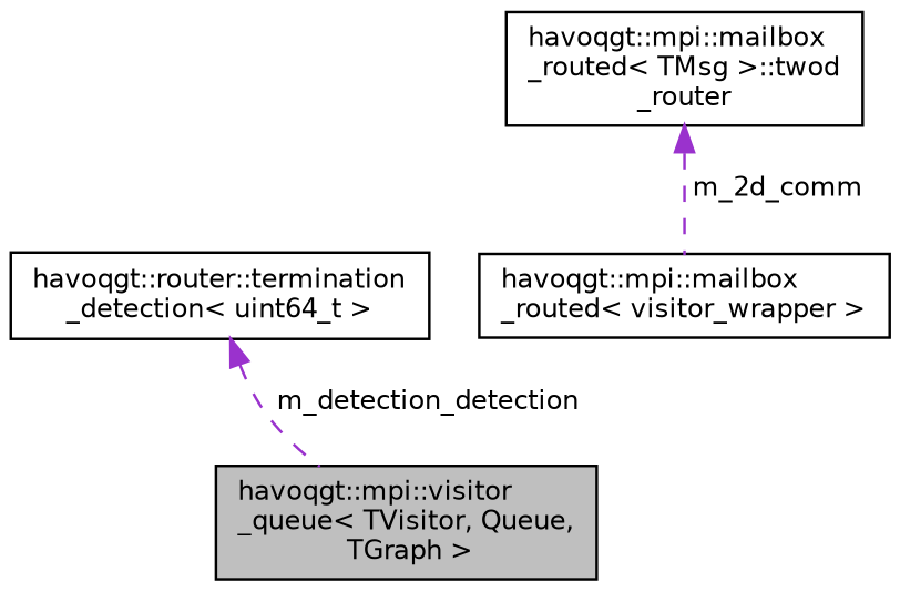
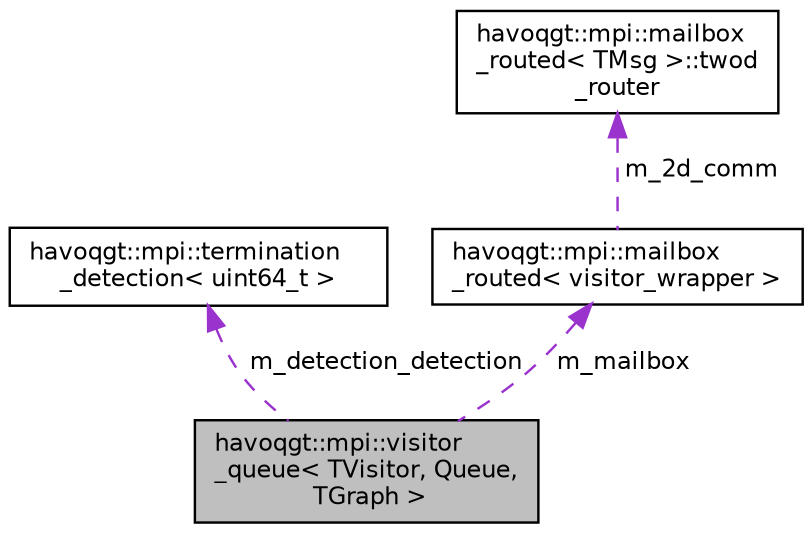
  digraph {
    rankdir=TB
    node [color=black fillcolor=white fontname=Helvetica fontsize=10 shape=record style=filled]
    edge [color=darkorchid3 dir=back fontname=Helvetica fontsize=10 labelfontname=Helvetica labelfontsize=10 style=dashed]
    n1 [fillcolor=grey75 fontcolor=black height=0.2 label="havoqgt::mpi::visitor\l_queue\< TVisitor, Queue,\l TGraph \>" width=0.4]
-   n2 [height=0.2 label="havoqgt::router::termination\l_detection\< uint64_t \>" width=0.4]
+   n2 [height=0.2 label="havoqgt::mpi::termination\l_detection\< uint64_t \>" width=0.4]
    n3 [height=0.2 label="havoqgt::mpi::mailbox\l_routed\< visitor_wrapper \>" width=0.4]
    n4 [height=0.2 label="havoqgt::mpi::mailbox\l_routed\< TMsg \>::twod\l_router" width=0.4]
    n2 -> n1 [label=" m_detection_detection"]
+   n3 -> n1 [label=" m_mailbox"]
    n4 -> n3 [label=" m_2d_comm"]
  }
